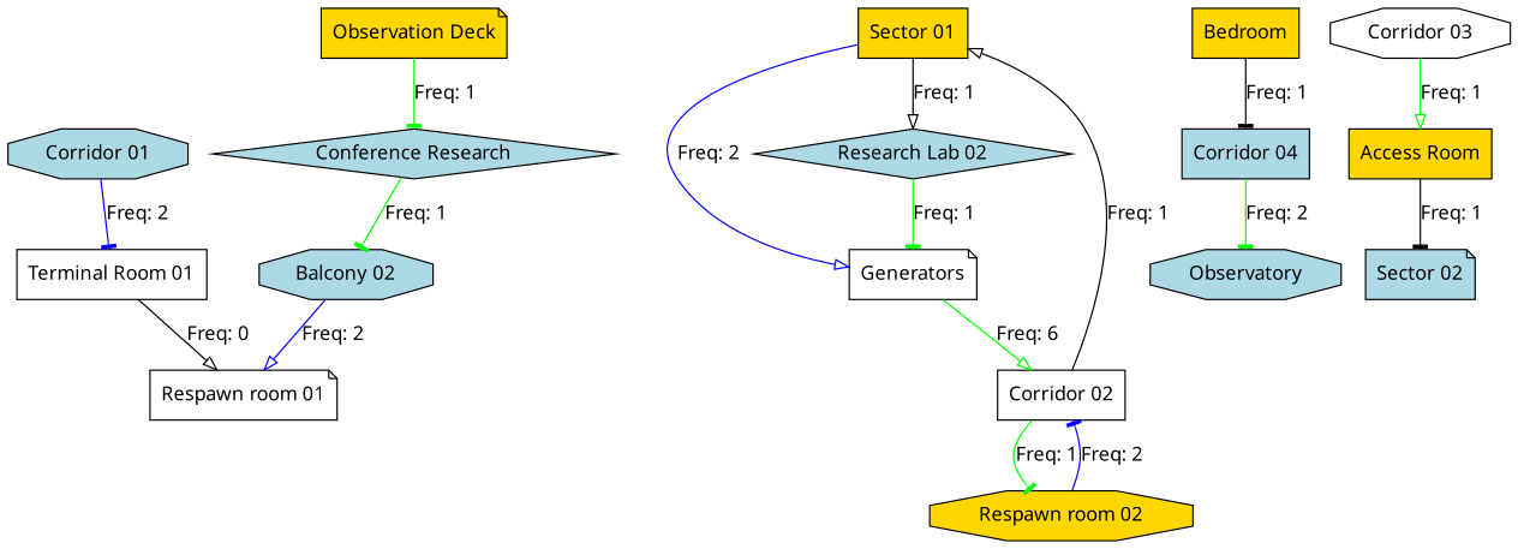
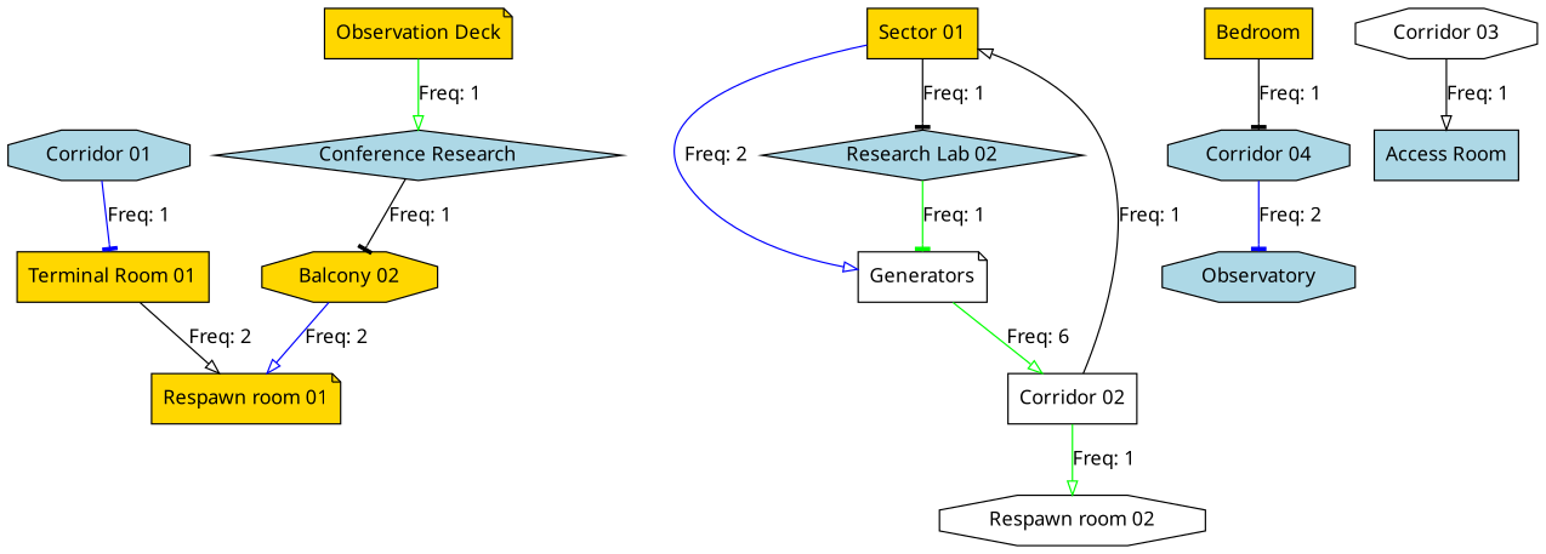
  digraph {
    fontname="Noto Sans"
    node [fillcolor=lightblue fontname="Noto Sans" shape=box style=filled]
    edge [arrowhead=tee color=green constraint=true fontname="Noto Sans"]
    n1 [label="Corridor 01" shape=octagon]
-   n2 [fillcolor=white label="Terminal Room 01"]
-   n3 [fillcolor=white label="Respawn room 01" shape=note]
+   n2 [fillcolor=gold label="Terminal Room 01"]
+   n3 [fillcolor=gold label="Respawn room 01" shape=note]
    n4 [fillcolor=gold label="Sector 01"]
    n5 [fillcolor=white label=Generators shape=note]
    n6 [label="Research Lab 02" shape=diamond]
    n7 [fillcolor=white label="Corridor 02"]
-   n8 [fillcolor=gold label="Respawn room 02" shape=octagon]
+   n8 [fillcolor=white label="Respawn room 02" shape=octagon]
    n9 [fillcolor=gold label=Bedroom]
-   n10 [label="Corridor 04"]
+   n10 [label="Corridor 04" shape=octagon]
    n11 [label=Observatory shape=octagon]
-   n12 [fillcolor=gold label="Access Room"]
-   n13 [label="Sector 02" shape=note]
+   n12 [label="Access Room"]
    n14 [fillcolor=gold label="Observation Deck" shape=note]
    n15 [label="Conference Research" shape=diamond]
-   n16 [label="Balcony 02" shape=octagon]
+   n16 [fillcolor=gold label="Balcony 02" shape=octagon]
    n17 [fillcolor=white label="Corridor 03" shape=octagon]
-   n1 -> n2 [color=blue label="Freq: 2"]
-   n2 -> n3 [arrowhead=onormal color=black label="Freq: 0"]
+   n1 -> n2 [color=blue label="Freq: 1"]
+   n2 -> n3 [arrowhead=onormal color=black label="Freq: 2"]
    n4 -> n5 [arrowhead=onormal color=blue label="Freq: 2"]
-   n4 -> n6 [arrowhead=onormal color=black label="Freq: 1"]
+   n4 -> n6 [color=black label="Freq: 1"]
    n5 -> n7 [arrowhead=onormal label="Freq: 6"]
    n6 -> n5 [label="Freq: 1"]
    n7 -> n4 [arrowhead=onormal color=black label="Freq: 1"]
-   n7 -> n8 [label="Freq: 1"]
-   n8 -> n7 [color=blue label="Freq: 2"]
+   n7 -> n8 [arrowhead=onormal label="Freq: 1"]
    n9 -> n10 [color=black label="Freq: 1"]
-   n10 -> n11 [label="Freq: 2"]
-   n12 -> n13 [color=black label="Freq: 1"]
-   n14 -> n15 [label="Freq: 1"]
-   n15 -> n16 [label="Freq: 1"]
+   n10 -> n11 [color=blue label="Freq: 2"]
+   n14 -> n15 [arrowhead=onormal label="Freq: 1"]
+   n15 -> n16 [color=black label="Freq: 1"]
    n16 -> n3 [arrowhead=onormal color=blue label="Freq: 2"]
-   n17 -> n12 [arrowhead=onormal label="Freq: 1"]
+   n17 -> n12 [arrowhead=onormal color=black label="Freq: 1"]
  }
